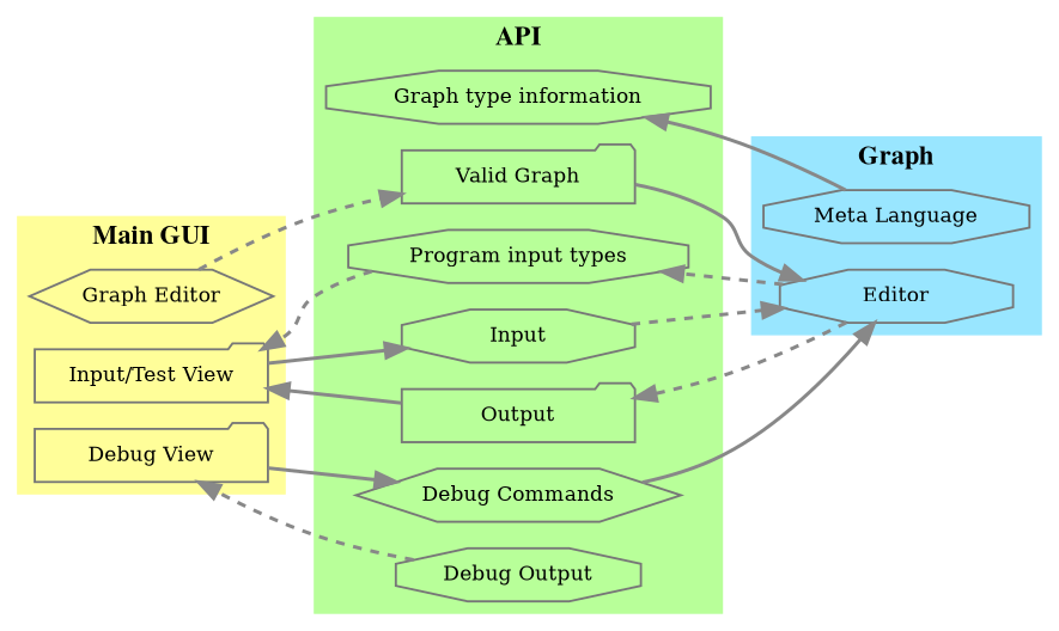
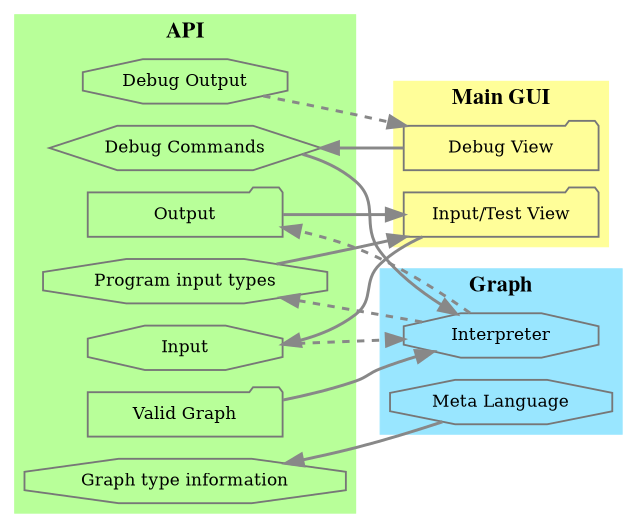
  digraph {
    rankdir=LR
    splines=spline
    node [color="#777777" penwidth=1.5 shape=octagon style=solid]
    edge [arrowsize=1.4 color="#888888" penwidth=2.4 style=dashed]
-   "Graph Editor" [shape=hexagon width=2.2]
    n2 [label="Input/Test View" shape=folder width=2.2]
    "Debug View" [shape=folder width=2.2]
    "Graph type information" [width=2.2]
    "Valid Graph" [shape=folder width=2.2]
    "Program input types" [width=2.2]
    Input [width=2.2]
    Output [shape=folder width=2.2]
    "Debug Commands" [shape=hexagon width=2.2]
    "Debug Output" [width=2.2]
    "Meta Language" [width=2.2]
-   Interpreter [width=2.2 label=Editor]
+   Interpreter [width=2.2]
    subgraph sub_1 {
      fontname="times bold"
      fontsize=18
      rankdir=TB
      style=filled
      subgraph cluster_2 {
        color="#fffe99"
        fontname="times bold"
        fontsize=18
        label="Main GUI"
        rankdir=TB
        style=filled
-       "Graph Editor"
        n2
        "Debug View"
      }
      subgraph cluster_3 {
        color="#b8ff99"
        fontname="times bold"
        fontsize=18
        label=API
        rankdir=TB
        style=filled
        "Graph type information"
        "Valid Graph"
        "Program input types"
        Input
        Output
        "Debug Commands"
        "Debug Output"
      }
      subgraph cluster_4 {
        color="#99e6ff"
        fontname="times bold"
        fontsize=18
        label="Graph"
        rankdir=TB
        style=filled
        "Meta Language"
        Interpreter
      }
    }
-   "Graph Editor" -> "Valid Graph"
    n2 -> Input [style=solid]
    "Debug View" -> "Debug Commands" [style=solid]
    "Valid Graph" -> Interpreter [style=solid]
-   "Program input types" -> n2
+   "Program input types" -> n2 [style=solid]
    Input -> Interpreter
    Output -> n2 [style=solid]
    "Debug Commands" -> Interpreter [style=solid]
    "Debug Output" -> "Debug View"
    "Meta Language" -> "Graph type information" [style=solid]
    Interpreter -> "Program input types"
    Interpreter -> Output
  }
